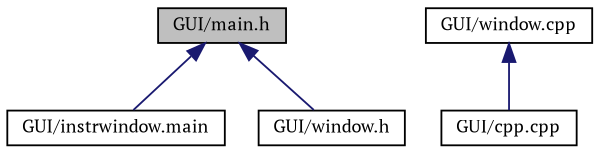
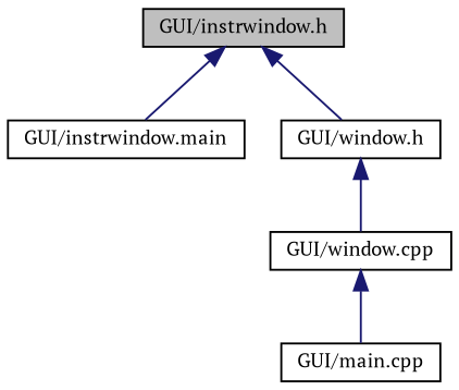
  digraph {
    fontname="PT Serif"
    node [color=black fillcolor=white fontname="PT Serif" fontsize=10 shape=record style=filled]
    edge [color=midnightblue dir=back fontname="PT Serif" fontsize=10 labelfontname=Helvetica labelfontsize=10 style=solid]
-   n1 [fillcolor=grey75 fontcolor=black height=0.2 label="GUI/main.h" width=0.4]
+   n1 [fillcolor=grey75 fontcolor=black height=0.2 label="GUI/instrwindow.h" width=0.4]
    n2 [height=0.2 label="GUI/instrwindow.main" width=0.4]
    n3 [height=0.2 label="GUI/window.h" width=0.4]
    n4 [height=0.2 label="GUI/window.cpp" width=0.4]
-   n5 [height=0.2 label="GUI/cpp.cpp" width=0.4]
+   n5 [height=0.2 label="GUI/main.cpp" width=0.4]
    n1 -> n2
    n1 -> n3
+   n3 -> n4
    n4 -> n5
  }
